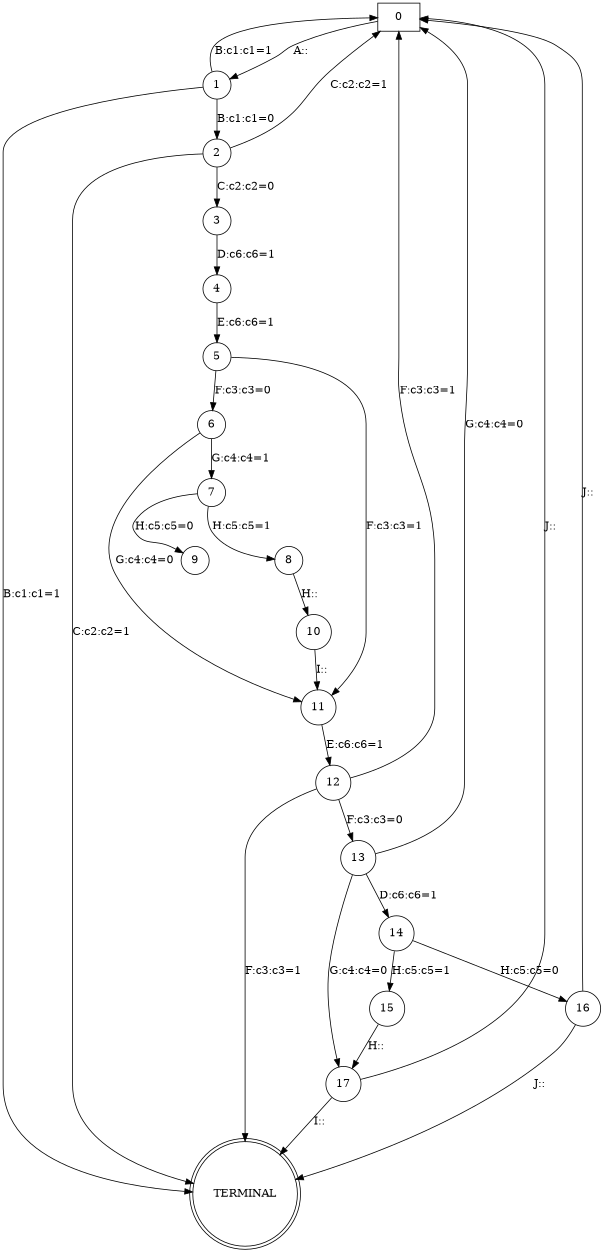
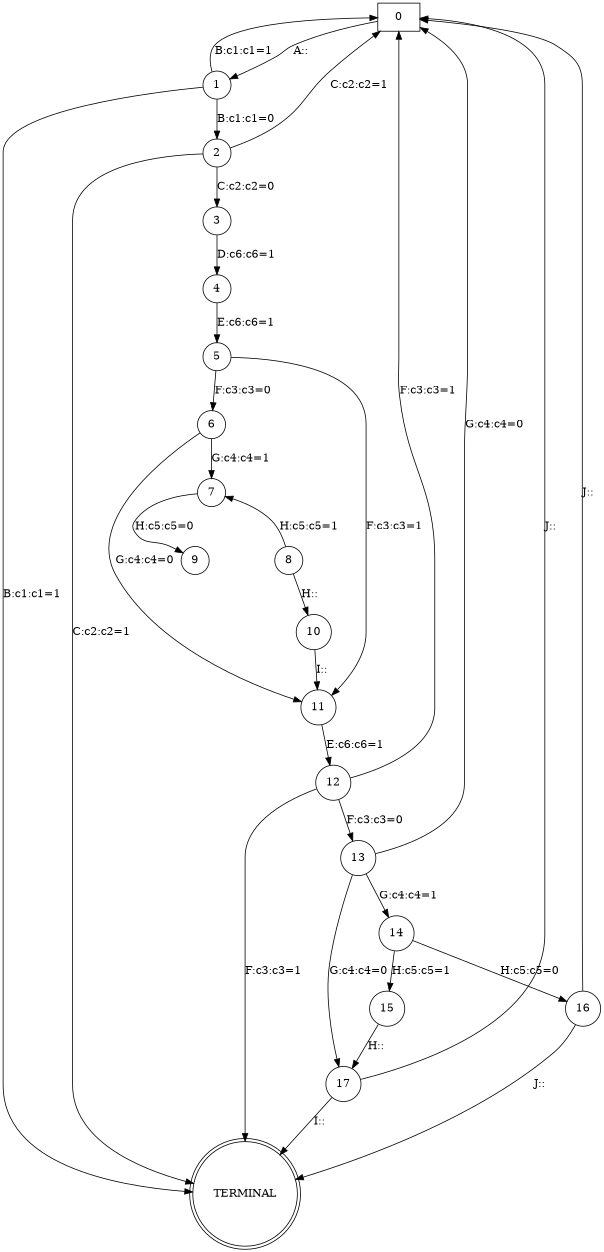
  strict digraph {
    node [attr="{}" shape=circle]
    edge [prob=0.5]
    n1 [label=0 shape=box]
    n2 [label=1]
    n3 [label=2]
    n4 [label=TERMINAL shape=doublecircle]
    n5 [label=3]
    n6 [label=4]
    n7 [label=5]
    n8 [label=6]
    n9 [label=11]
    n10 [label=7]
    n11 [label=12]
    n12 [label=8]
    n13 [label=9]
    n14 [label=10]
    n15 [label=13]
    n16 [label=14]
    n17 [label=17]
    n18 [label=15]
    n19 [label=16]
    n1 -> n2 [label="A::" prob=1]
    n2 -> n1 [label="B:c1:c1=1" prob=0.05]
    n2 -> n3 [label="B:c1:c1=0"]
    n2 -> n4 [label="B:c1:c1=1" prob=0.45]
    n3 -> n1 [label="C:c2:c2=1" prob=0.05]
    n3 -> n4 [label="C:c2:c2=1" prob=0.45]
    n3 -> n5 [label="C:c2:c2=0"]
    n5 -> n6 [label="D:c6:c6=1" prob=1]
    n6 -> n7 [label="E:c6:c6=1" prob=1]
    n7 -> n8 [label="F:c3:c3=0"]
    n7 -> n9 [label="F:c3:c3=1"]
    n8 -> n9 [label="G:c4:c4=0"]
    n8 -> n10 [label="G:c4:c4=1"]
    n9 -> n11 [label="E:c6:c6=1" prob=1]
-   n10 -> n12 [label="H:c5:c5=1"]
+   n12 -> n10 [label="H:c5:c5=1"]
    n10 -> n13 [label="H:c5:c5=0"]
    n11 -> n1 [label="F:c3:c3=1" prob=0.05]
    n11 -> n4 [label="F:c3:c3=1" prob=0.45]
    n11 -> n15 [label="F:c3:c3=0"]
    n12 -> n14 [label="H::" prob=1]
    n14 -> n9 [label="I::" prob=1]
    n15 -> n1 [label="G:c4:c4=0" prob=0.05]
-   n15 -> n16 [label="D:c6:c6=1"]
+   n15 -> n16 [label="G:c4:c4=1"]
    n15 -> n17 [label="G:c4:c4=0" prob=0.45]
    n16 -> n18 [label="H:c5:c5=1"]
    n16 -> n19 [label="H:c5:c5=0"]
    n17 -> n1 [label="J::" prob=0.1]
    n17 -> n4 [label="I::" prob=0.9]
    n18 -> n17 [label="H::" prob=1]
    n19 -> n1 [label="J::" prob=0.1]
    n19 -> n4 [label="J::" prob=0.9]
  }
